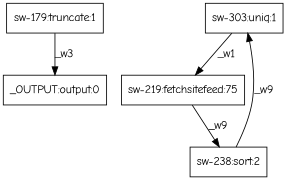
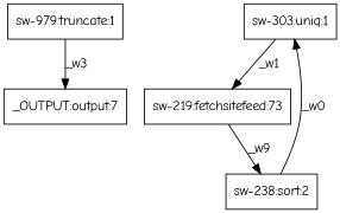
  digraph {
    fontname="Comic Neue"
    node [fontname="Comic Neue" shape=box]
    edge [fontname="Comic Neue"]
-   n1 [label="_OUTPUT:output:0"]
+   n1 [label="_OUTPUT:output:7"]
    n2 [label="sw-303:uniq:1"]
-   n3 [label="sw-219:fetchsitefeed:75"]
-   n4 [label="sw-179:truncate:1"]
+   n3 [label="sw-219:fetchsitefeed:73"]
+   n4 [label="sw-979:truncate:1"]
    n5 [label="sw-238:sort:2"]
    n2 -> n3 [label=_w1]
    n3 -> n5 [label=_w9]
    n4 -> n1 [label=_w3]
-   n5 -> n2 [label=_w9]
+   n5 -> n2 [label=_w0]
  }
